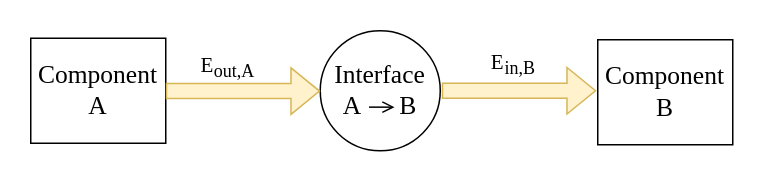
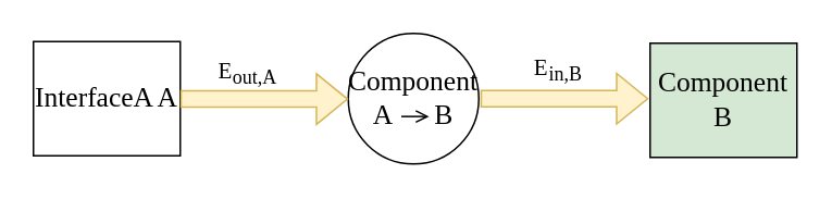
  <mxCell id="0" />
  <mxCell id="1" parent="0" />
- <mxCell id="2" value="Component A" style="rounded=0;whiteSpace=wrap;html=1;fontFamily=Times New Roman;fontSize=17;" vertex="1" parent="1"><mxGeometry x="20" y="25" width="90" height="70" as="geometry" /></mxCell>
+ <mxCell id="2" value="InterfaceA A" style="rounded=0;whiteSpace=wrap;html=1;fontFamily=Times New Roman;fontSize=17;" vertex="1" parent="1"><mxGeometry x="20" y="25" width="90" height="70" as="geometry" /></mxCell>
  <mxCell id="3" value="" style="edgeStyle=orthogonalEdgeStyle;rounded=0;orthogonalLoop=1;jettySize=auto;html=1;shape=flexArrow;fillColor=#fff2cc;strokeColor=#d6b656;" edge="1" parent="1"><mxGeometry relative="1" as="geometry"><mxPoint x="397" y="60" as="targetPoint" /><mxPoint x="294" y="60" as="sourcePoint" /></mxGeometry></mxCell>
- <mxCell id="4" value="Interface&lt;br style=&quot;font-size: 17px;&quot;&gt;A&amp;nbsp; &amp;nbsp; &amp;nbsp; B" style="ellipse;whiteSpace=wrap;html=1;fontFamily=Times New Roman;fontSize=17;" vertex="1" parent="1"><mxGeometry x="213" y="20" width="80" height="80" as="geometry" /></mxCell>
- <mxCell id="5" value="Component B" style="rounded=0;whiteSpace=wrap;html=1;fontFamily=Times New Roman;fontSize=17;" vertex="1" parent="1"><mxGeometry x="398" y="26" width="90" height="70" as="geometry" /></mxCell>
+ <mxCell id="4" value="Component&lt;br style=&quot;font-size: 17px;&quot;&gt;A&amp;nbsp; &amp;nbsp; &amp;nbsp; B" style="ellipse;whiteSpace=wrap;html=1;fontFamily=Times New Roman;fontSize=17;" vertex="1" parent="1"><mxGeometry x="213" y="20" width="80" height="80" as="geometry" /></mxCell>
+ <mxCell id="5" value="Component B" style="rounded=0;whiteSpace=wrap;html=1;fontFamily=Times New Roman;fontSize=17;fillColor=#d5e8d4;" vertex="1" parent="1"><mxGeometry x="398" y="26" width="90" height="70" as="geometry" /></mxCell>
  <mxCell id="6" value="" style="group;fontSize=12;" vertex="1" connectable="0" parent="1"><mxGeometry x="130" y="34" width="43" height="23" as="geometry" /></mxCell>
  <mxCell id="7" value="" style="rounded=0;whiteSpace=wrap;html=1;labelBackgroundColor=none;fontFamily=Times New Roman;fontSize=10;strokeColor=none;fillColor=#FFFFFF;opacity=70;" vertex="1" parent="6"><mxGeometry x="3.146" y="5" width="34.61" height="15" as="geometry" /></mxCell>
  <mxCell id="8" value="" style="group;labelBackgroundColor=none;" vertex="1" connectable="0" parent="6"><mxGeometry width="43" height="23" as="geometry" /></mxCell>
  <mxCell id="9" value="&lt;font style=&quot;font-size: 14px;&quot;&gt;E&lt;/font&gt;" style="text;html=1;strokeColor=none;fillColor=none;align=center;verticalAlign=middle;whiteSpace=wrap;rounded=0;fontFamily=Times New Roman;" vertex="1" parent="8"><mxGeometry width="15.732" height="20" as="geometry" /></mxCell>
  <mxCell id="10" value="out,A" style="text;html=1;strokeColor=none;fillColor=none;align=center;verticalAlign=middle;whiteSpace=wrap;rounded=0;fontSize=12;fontFamily=Times New Roman;labelBackgroundColor=none;" vertex="1" parent="6"><mxGeometry x="13.633" y="8" width="24.122" height="9" as="geometry" /></mxCell>
  <mxCell id="11" value="" style="group" vertex="1" connectable="0" parent="1"><mxGeometry x="324" y="32" width="41" height="23" as="geometry" /></mxCell>
  <mxCell id="12" value="" style="rounded=0;whiteSpace=wrap;html=1;labelBackgroundColor=none;fontFamily=Times New Roman;fontSize=10;strokeColor=none;fillColor=#FFFFFF;opacity=70;" vertex="1" parent="11"><mxGeometry x="3" y="5" width="31" height="15" as="geometry" /></mxCell>
  <mxCell id="13" value="" style="group;labelBackgroundColor=none;" vertex="1" connectable="0" parent="11"><mxGeometry width="41" height="23" as="geometry" /></mxCell>
  <mxCell id="14" value="&lt;font style=&quot;font-size: 14px;&quot;&gt;E&lt;/font&gt;" style="text;html=1;strokeColor=none;fillColor=none;align=center;verticalAlign=middle;whiteSpace=wrap;rounded=0;fontFamily=Times New Roman;fontSize=12;" vertex="1" parent="13"><mxGeometry width="15" height="20" as="geometry" /></mxCell>
  <mxCell id="15" value="&lt;font style=&quot;font-size: 12px;&quot;&gt;in,B&amp;nbsp;&amp;nbsp;&lt;/font&gt;" style="text;html=1;strokeColor=none;fillColor=none;align=center;verticalAlign=middle;whiteSpace=wrap;rounded=0;fontSize=10;fontFamily=Times New Roman;labelBackgroundColor=none;" vertex="1" parent="13"><mxGeometry x="14" y="8" width="23" height="9" as="geometry" /></mxCell>
  <mxCell id="16" value="" style="endArrow=open;html=1;rounded=0;fontSize=12;strokeWidth=1;endFill=0;" edge="1" parent="1"><mxGeometry width="50" height="50" relative="1" as="geometry"><mxPoint x="245.5" y="70.93" as="sourcePoint" /><mxPoint x="262.5" y="70.93" as="targetPoint" /></mxGeometry></mxCell>
  <mxCell id="17" value="" style="edgeStyle=orthogonalEdgeStyle;rounded=0;orthogonalLoop=1;jettySize=auto;html=1;shape=flexArrow;fillColor=#fff2cc;strokeColor=#d6b656;" edge="1" parent="1"><mxGeometry relative="1" as="geometry"><mxPoint x="213" y="60.21" as="targetPoint" /><mxPoint x="110" y="60.21" as="sourcePoint" /></mxGeometry></mxCell>
